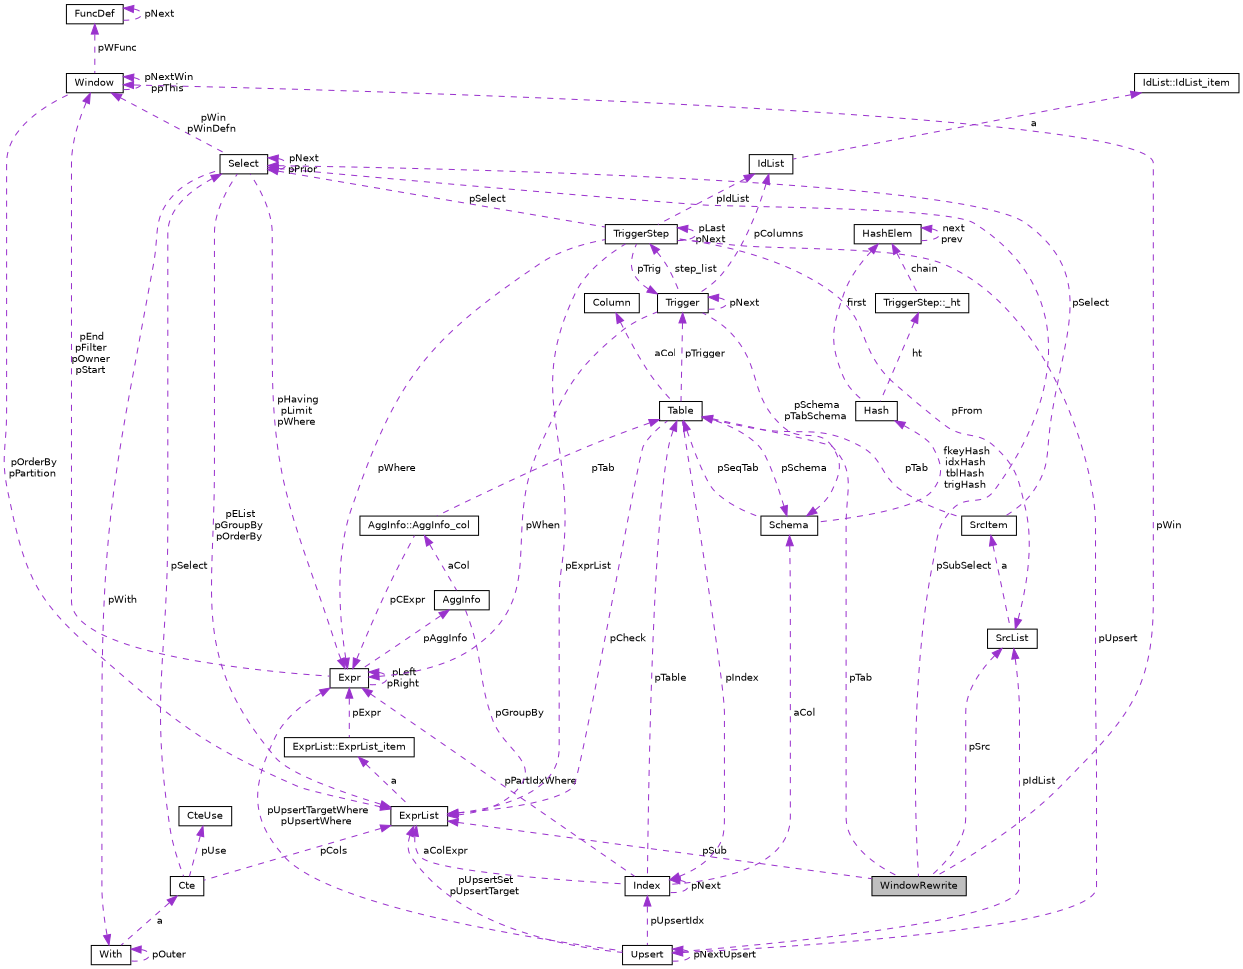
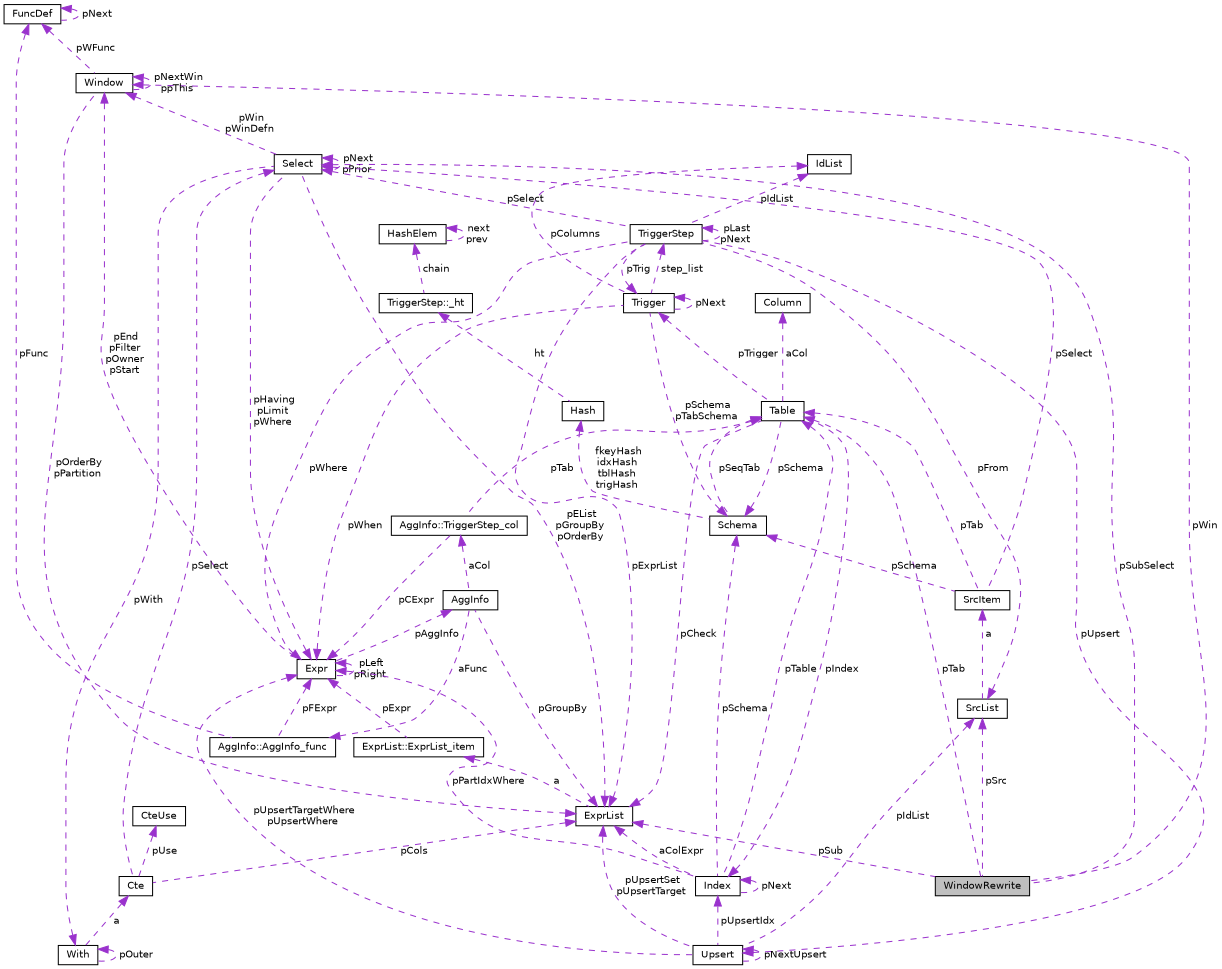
  digraph {
    node [color=black fillcolor=white fontname=Helvetica fontsize=10 shape=record style=filled]
    edge [color=darkorchid3 dir=back fontname=Helvetica fontsize=10 labelfontname=Helvetica labelfontsize=10 style=dashed]
    n1 [fillcolor=grey75 fontcolor=black height=0.2 label=WindowRewrite width=0.4]
    n2 [height=0.2 label=Window width=0.4]
    n3 [height=0.2 label=Select width=0.4]
    n4 [height=0.2 label=Expr width=0.4]
    n5 [height=0.2 label=TriggerStep width=0.4]
    n6 [height=0.2 label=Cte width=0.4]
    n7 [height=0.2 label=SrcItem width=0.4]
    n8 [height=0.2 label=ExprList width=0.4]
    n9 [height=0.2 label=AggInfo width=0.4]
    n10 [height=0.2 label=Table width=0.4]
    n11 [height=0.2 label=Index width=0.4]
    n12 [height=0.2 label=Upsert width=0.4]
-   n13 [height=0.2 label="AggInfo::AggInfo_col" width=0.4]
+   n13 [height=0.2 label="AggInfo::TriggerStep_col" width=0.4]
    n14 [height=0.2 label=Schema width=0.4]
    n15 [height=0.2 label=Trigger width=0.4]
    n16 [height=0.2 label=With width=0.4]
    n17 [height=0.2 label="ExprList::ExprList_item" width=0.4]
+   n18 [height=0.2 label="AggInfo::AggInfo_func" width=0.4]
    n19 [height=0.2 label=SrcList width=0.4]
    n20 [height=0.2 label=Column width=0.4]
    n21 [height=0.2 label=Hash width=0.4]
    n22 [height=0.2 label=HashElem width=0.4]
    n23 [height=0.2 label="TriggerStep::_ht" width=0.4]
    n24 [height=0.2 label=IdList width=0.4]
-   n25 [height=0.2 label="IdList::IdList_item" width=0.4]
    n26 [height=0.2 label=CteUse width=0.4]
    n27 [height=0.2 label=FuncDef width=0.4]
    n2 -> n1 [label=" pWin"]
    n2 -> n2 [label=" pNextWin\nppThis"]
    n2 -> n3 [label=" pWin\npWinDefn"]
    n2 -> n4 [label=" pEnd\npFilter\npOwner\npStart"]
    n3 -> n1 [label=" pSubSelect"]
    n3 -> n3 [label=" pNext\npPrior"]
    n3 -> n5 [label=" pSelect"]
    n3 -> n6 [label=" pSelect"]
    n3 -> n7 [label=" pSelect"]
    n4 -> n3 [label=" pHaving\npLimit\npWhere"]
    n4 -> n4 [label=" pLeft\npRight"]
    n4 -> n5 [label=" pWhere"]
    n4 -> n11 [label=" pPartIdxWhere"]
    n4 -> n12 [label=" pUpsertTargetWhere\npUpsertWhere"]
    n4 -> n13 [label=" pCExpr"]
    n4 -> n15 [label=" pWhen"]
    n4 -> n17 [label=" pExpr"]
+   n4 -> n18 [label=" pFExpr"]
    n5 -> n5 [label=" pLast\npNext"]
    n5 -> n15 [label=" step_list"]
    n6 -> n16 [label=" a"]
    n7 -> n19 [label=" a"]
    n8 -> n1 [label=" pSub"]
    n8 -> n2 [label=" pOrderBy\npPartition"]
    n8 -> n3 [label=" pEList\npGroupBy\npOrderBy"]
    n8 -> n5 [label=" pExprList"]
    n8 -> n6 [label=" pCols"]
    n8 -> n9 [label=" pGroupBy"]
    n8 -> n10 [label=" pCheck"]
    n8 -> n11 [label=" aColExpr"]
    n8 -> n12 [label=" pUpsertSet\npUpsertTarget"]
    n9 -> n4 [label=" pAggInfo"]
    n10 -> n1 [label=" pTab"]
    n10 -> n7 [label=" pTab"]
    n10 -> n11 [label=" pTable"]
    n10 -> n13 [label=" pTab"]
    n10 -> n14 [label=" pSeqTab"]
    n11 -> n10 [label=" pIndex"]
    n11 -> n11 [label=" pNext"]
    n11 -> n12 [label=" pUpsertIdx"]
    n12 -> n5 [label=" pUpsert"]
    n12 -> n12 [label=" pNextUpsert"]
    n13 -> n9 [label=" aCol"]
+   n14 -> n7 [label=" pSchema"]
    n14 -> n10 [label=" pSchema"]
-   n14 -> n11 [label=" aCol"]
+   n14 -> n11 [label=" pSchema"]
    n14 -> n15 [label=" pSchema\npTabSchema"]
    n15 -> n5 [label=" pTrig"]
    n15 -> n10 [label=" pTrigger"]
    n15 -> n15 [label=" pNext"]
    n16 -> n3 [label=" pWith"]
    n16 -> n16 [label=" pOuter"]
    n17 -> n8 [label=" a"]
+   n18 -> n9 [label=" aFunc"]
    n19 -> n1 [label=" pSrc"]
    n19 -> n5 [label=" pFrom"]
    n19 -> n12 [label=" pIdList"]
    n20 -> n10 [label=" aCol"]
    n21 -> n14 [label=" fkeyHash\nidxHash\ntblHash\ntrigHash"]
-   n22 -> n21 [label=" first"]
    n22 -> n22 [label=" next\nprev"]
    n22 -> n23 [label=" chain"]
    n23 -> n21 [label=" ht"]
    n24 -> n5 [label=" pIdList"]
    n24 -> n15 [label=" pColumns"]
-   n25 -> n24 [label=" a"]
    n26 -> n6 [label=" pUse"]
    n27 -> n2 [label=" pWFunc"]
+   n27 -> n18 [label=" pFunc"]
    n27 -> n27 [label=" pNext"]
  }
